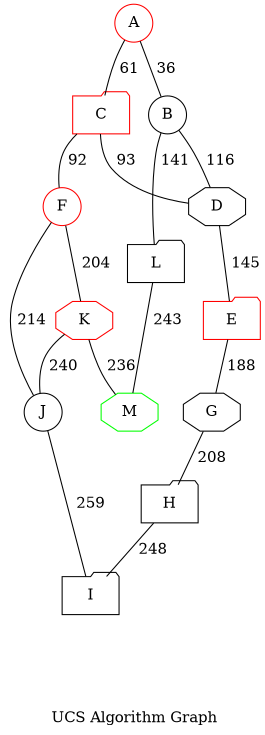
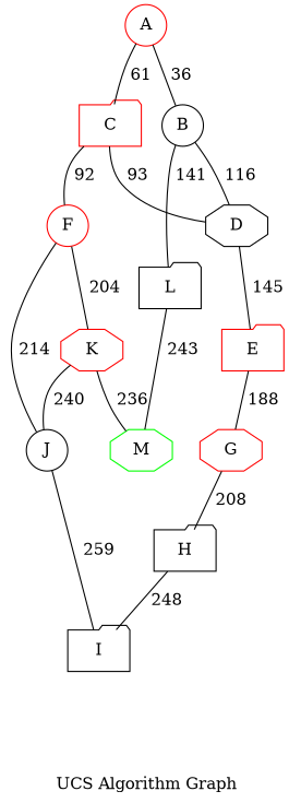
  graph {
    label="\n\n UCS Algorithm Graph"
    node [shape=folder]
    edge [constraint=true]
    A [color=red shape=circle]
    B [shape=circle]
    C [color=red]
    D [shape=octagon]
    L
    F [color=red shape=circle]
    E [color=red]
    J [shape=circle]
    K [color=red shape=octagon]
    M [color=green shape=octagon]
-   G [shape=octagon]
+   G [shape=octagon color=red]
    I
    H
    A -- B [label=" 36"]
    A -- C [label=" 61"]
    B -- D [label=" 116"]
    B -- L [label=" 141"]
    C -- D [label=" 93"]
    C -- F [label=" 92"]
    D -- E [label=" 145"]
    L -- M [label=" 243"]
    F -- J [label=" 214"]
    F -- K [label=" 204"]
    E -- G [label=" 188"]
    J -- I [label=" 259"]
    K -- J [label=" 240"]
    K -- M [label=" 236"]
    G -- H [label=" 208"]
    H -- I [label=" 248"]
  }
